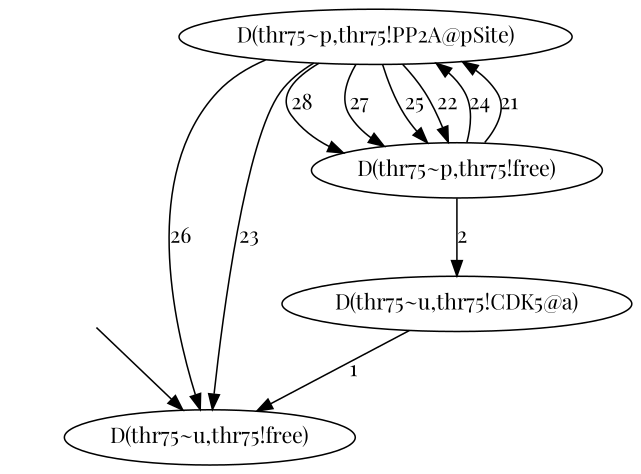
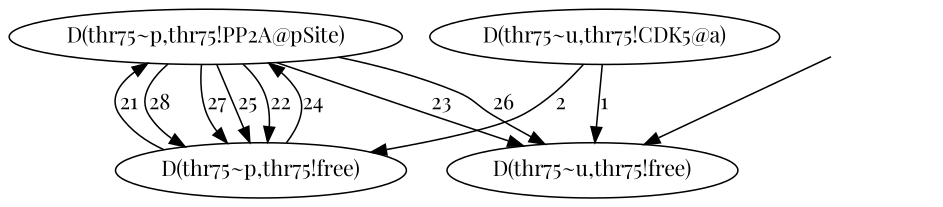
  digraph {
    fontname="Playfair Display"
    node [fontname="Playfair Display"]
    edge [fontname="Playfair Display"]
    Init_52 [height="0px" style=invis width="0px"]
    n2 [label="D(thr75~u,thr75!free)"]
    n3 [label="D(thr75~p,thr75!PP2A@pSite)"]
    n4 [label="D(thr75~p,thr75!free)"]
    n5 [label="D(thr75~u,thr75!CDK5@a)"]
    Init_52 -> n2
    n3 -> n2 [label=26]
    n3 -> n2 [label=23]
    n3 -> n4 [label=28]
    n3 -> n4 [label=27]
    n3 -> n4 [label=25]
    n3 -> n4 [label=22]
    n4 -> n3 [label=24]
    n4 -> n3 [label=21]
    n5 -> n2 [label=1]
-   n4 -> n5 [label=2]
+   n5 -> n4 [label=2]
  }
